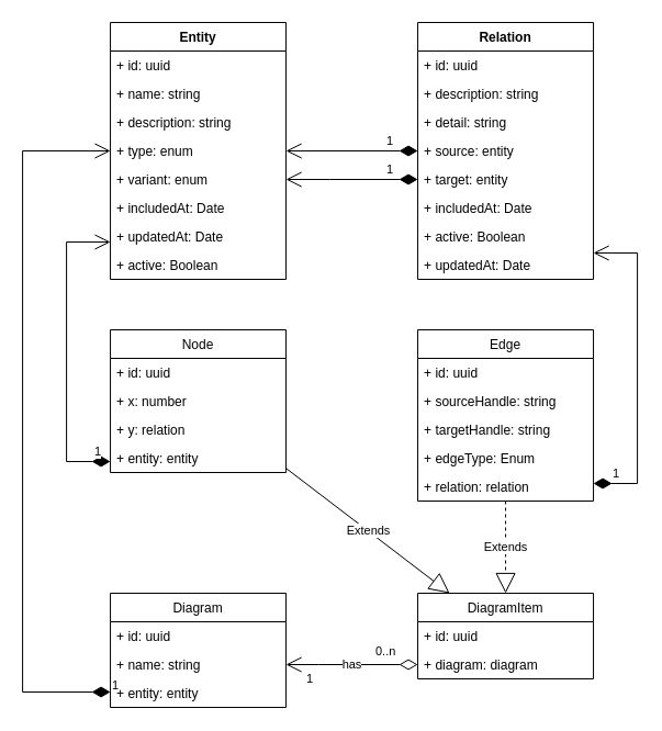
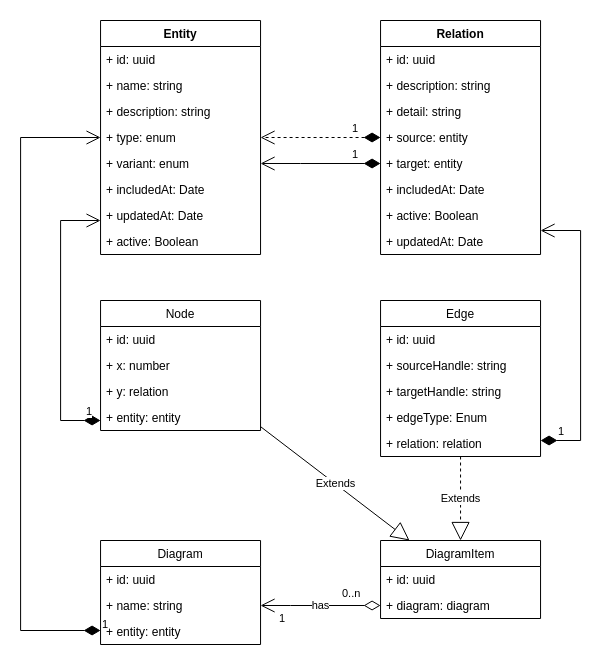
  <mxCell id="0" />
  <mxCell id="1" parent="0" />
  <mxCell id="2" value="Entity" style="swimlane;fontStyle=1;align=center;verticalAlign=top;childLayout=stackLayout;horizontal=1;startSize=26;horizontalStack=0;resizeParent=1;resizeParentMax=0;resizeLast=0;collapsible=1;marginBottom=0;" parent="1" vertex="1"><mxGeometry x="100.06" y="20" width="160" height="234" as="geometry" /></mxCell>
  <mxCell id="3" value="+ id: uuid" style="text;strokeColor=none;fillColor=none;align=left;verticalAlign=top;spacingLeft=4;spacingRight=4;overflow=hidden;rotatable=0;points=[[0,0.5],[1,0.5]];portConstraint=eastwest;" parent="2" vertex="1"><mxGeometry y="26" width="160" height="26" as="geometry" /></mxCell>
  <mxCell id="4" value="+ name: string" style="text;strokeColor=none;fillColor=none;align=left;verticalAlign=top;spacingLeft=4;spacingRight=4;overflow=hidden;rotatable=0;points=[[0,0.5],[1,0.5]];portConstraint=eastwest;" vertex="1" parent="2"><mxGeometry y="52" width="160" height="26" as="geometry" /></mxCell>
  <mxCell id="5" value="+ description: string" style="text;strokeColor=none;fillColor=none;align=left;verticalAlign=top;spacingLeft=4;spacingRight=4;overflow=hidden;rotatable=0;points=[[0,0.5],[1,0.5]];portConstraint=eastwest;" vertex="1" parent="2"><mxGeometry y="78" width="160" height="26" as="geometry" /></mxCell>
  <mxCell id="6" value="+ type: enum" style="text;strokeColor=none;fillColor=none;align=left;verticalAlign=top;spacingLeft=4;spacingRight=4;overflow=hidden;rotatable=0;points=[[0,0.5],[1,0.5]];portConstraint=eastwest;" vertex="1" parent="2"><mxGeometry y="104" width="160" height="26" as="geometry" /></mxCell>
  <mxCell id="7" value="+ variant: enum" style="text;strokeColor=none;fillColor=none;align=left;verticalAlign=top;spacingLeft=4;spacingRight=4;overflow=hidden;rotatable=0;points=[[0,0.5],[1,0.5]];portConstraint=eastwest;" vertex="1" parent="2"><mxGeometry y="130" width="160" height="26" as="geometry" /></mxCell>
  <mxCell id="8" value="+ includedAt: Date" style="text;strokeColor=none;fillColor=none;align=left;verticalAlign=top;spacingLeft=4;spacingRight=4;overflow=hidden;rotatable=0;points=[[0,0.5],[1,0.5]];portConstraint=eastwest;" vertex="1" parent="2"><mxGeometry y="156" width="160" height="26" as="geometry" /></mxCell>
  <mxCell id="9" value="+ updatedAt: Date" style="text;strokeColor=none;fillColor=none;align=left;verticalAlign=top;spacingLeft=4;spacingRight=4;overflow=hidden;rotatable=0;points=[[0,0.5],[1,0.5]];portConstraint=eastwest;" vertex="1" parent="2"><mxGeometry y="182" width="160" height="26" as="geometry" /></mxCell>
  <mxCell id="10" value="+ active: Boolean" style="text;strokeColor=none;fillColor=none;align=left;verticalAlign=top;spacingLeft=4;spacingRight=4;overflow=hidden;rotatable=0;points=[[0,0.5],[1,0.5]];portConstraint=eastwest;" vertex="1" parent="2"><mxGeometry y="208" width="160" height="26" as="geometry" /></mxCell>
  <mxCell id="11" value="Relation" style="swimlane;fontStyle=1;align=center;verticalAlign=top;childLayout=stackLayout;horizontal=1;startSize=26;horizontalStack=0;resizeParent=1;resizeParentMax=0;resizeLast=0;collapsible=1;marginBottom=0;" vertex="1" parent="1"><mxGeometry x="380.06" y="20" width="160" height="234" as="geometry" /></mxCell>
  <mxCell id="12" value="+ id: uuid" style="text;strokeColor=none;fillColor=none;align=left;verticalAlign=top;spacingLeft=4;spacingRight=4;overflow=hidden;rotatable=0;points=[[0,0.5],[1,0.5]];portConstraint=eastwest;" vertex="1" parent="11"><mxGeometry y="26" width="160" height="26" as="geometry" /></mxCell>
  <mxCell id="13" value="+ description: string" style="text;strokeColor=none;fillColor=none;align=left;verticalAlign=top;spacingLeft=4;spacingRight=4;overflow=hidden;rotatable=0;points=[[0,0.5],[1,0.5]];portConstraint=eastwest;" vertex="1" parent="11"><mxGeometry y="52" width="160" height="26" as="geometry" /></mxCell>
  <mxCell id="14" value="+ detail: string" style="text;strokeColor=none;fillColor=none;align=left;verticalAlign=top;spacingLeft=4;spacingRight=4;overflow=hidden;rotatable=0;points=[[0,0.5],[1,0.5]];portConstraint=eastwest;" vertex="1" parent="11"><mxGeometry y="78" width="160" height="26" as="geometry" /></mxCell>
  <mxCell id="15" value="+ source: entity" style="text;strokeColor=none;fillColor=none;align=left;verticalAlign=top;spacingLeft=4;spacingRight=4;overflow=hidden;rotatable=0;points=[[0,0.5],[1,0.5]];portConstraint=eastwest;" vertex="1" parent="11"><mxGeometry y="104" width="160" height="26" as="geometry" /></mxCell>
  <mxCell id="16" value="+ target: entity" style="text;strokeColor=none;fillColor=none;align=left;verticalAlign=top;spacingLeft=4;spacingRight=4;overflow=hidden;rotatable=0;points=[[0,0.5],[1,0.5]];portConstraint=eastwest;" vertex="1" parent="11"><mxGeometry y="130" width="160" height="26" as="geometry" /></mxCell>
  <mxCell id="17" value="+ includedAt: Date" style="text;strokeColor=none;fillColor=none;align=left;verticalAlign=top;spacingLeft=4;spacingRight=4;overflow=hidden;rotatable=0;points=[[0,0.5],[1,0.5]];portConstraint=eastwest;" vertex="1" parent="11"><mxGeometry y="156" width="160" height="26" as="geometry" /></mxCell>
  <mxCell id="18" value="+ active: Boolean" style="text;strokeColor=none;fillColor=none;align=left;verticalAlign=top;spacingLeft=4;spacingRight=4;overflow=hidden;rotatable=0;points=[[0,0.5],[1,0.5]];portConstraint=eastwest;" vertex="1" parent="11"><mxGeometry y="182" width="160" height="26" as="geometry" /></mxCell>
  <mxCell id="19" value="+ updatedAt: Date" style="text;strokeColor=none;fillColor=none;align=left;verticalAlign=top;spacingLeft=4;spacingRight=4;overflow=hidden;rotatable=0;points=[[0,0.5],[1,0.5]];portConstraint=eastwest;" vertex="1" parent="11"><mxGeometry y="208" width="160" height="26" as="geometry" /></mxCell>
- <mxCell id="20" value="1" style="endArrow=open;html=1;endSize=12;startArrow=diamondThin;startSize=14;startFill=1;edgeStyle=orthogonalEdgeStyle;align=left;verticalAlign=bottom;rounded=0;" edge="1" parent="1" source="15" target="2"><mxGeometry x="-0.5" relative="1" as="geometry"><mxPoint x="300.06" y="-70" as="sourcePoint" /><mxPoint x="460.06" y="-70" as="targetPoint" /><mxPoint as="offset" /></mxGeometry></mxCell>
+ <mxCell id="20" value="1" style="endArrow=open;html=1;endSize=12;startArrow=diamondThin;startSize=14;startFill=1;edgeStyle=orthogonalEdgeStyle;align=left;verticalAlign=bottom;rounded=0;dashed=1;" edge="1" parent="1" source="15" target="2"><mxGeometry x="-0.5" relative="1" as="geometry"><mxPoint x="300.06" y="-70" as="sourcePoint" /><mxPoint x="460.06" y="-70" as="targetPoint" /><mxPoint as="offset" /></mxGeometry></mxCell>
  <mxCell id="21" value="1" style="endArrow=open;html=1;endSize=12;startArrow=diamondThin;startSize=14;startFill=1;edgeStyle=orthogonalEdgeStyle;align=left;verticalAlign=bottom;rounded=0;" edge="1" parent="1" source="16" target="2"><mxGeometry x="-0.5" relative="1" as="geometry"><mxPoint x="460.06" y="147" as="sourcePoint" /><mxPoint x="260.06" y="147" as="targetPoint" /><Array as="points"><mxPoint x="300.06" y="163" /><mxPoint x="300.06" y="163" /></Array><mxPoint as="offset" /></mxGeometry></mxCell>
  <mxCell id="22" value="DiagramItem" style="swimlane;fontStyle=0;childLayout=stackLayout;horizontal=1;startSize=26;fillColor=none;horizontalStack=0;resizeParent=1;resizeParentMax=0;resizeLast=0;collapsible=1;marginBottom=0;" vertex="1" parent="1"><mxGeometry x="380.06" y="540" width="160" height="78" as="geometry" /></mxCell>
  <mxCell id="23" value="+ id: uuid" style="text;strokeColor=none;fillColor=none;align=left;verticalAlign=top;spacingLeft=4;spacingRight=4;overflow=hidden;rotatable=0;points=[[0,0.5],[1,0.5]];portConstraint=eastwest;" vertex="1" parent="22"><mxGeometry y="26" width="160" height="26" as="geometry" /></mxCell>
  <mxCell id="24" value="+ diagram: diagram" style="text;strokeColor=none;fillColor=none;align=left;verticalAlign=top;spacingLeft=4;spacingRight=4;overflow=hidden;rotatable=0;points=[[0,0.5],[1,0.5]];portConstraint=eastwest;" vertex="1" parent="22"><mxGeometry y="52" width="160" height="26" as="geometry" /></mxCell>
  <mxCell id="25" value="Node" style="swimlane;fontStyle=0;childLayout=stackLayout;horizontal=1;startSize=26;fillColor=none;horizontalStack=0;resizeParent=1;resizeParentMax=0;resizeLast=0;collapsible=1;marginBottom=0;" vertex="1" parent="1"><mxGeometry x="100.06" y="300" width="160" height="130" as="geometry" /></mxCell>
  <mxCell id="26" value="+ id: uuid" style="text;strokeColor=none;fillColor=none;align=left;verticalAlign=top;spacingLeft=4;spacingRight=4;overflow=hidden;rotatable=0;points=[[0,0.5],[1,0.5]];portConstraint=eastwest;" vertex="1" parent="25"><mxGeometry y="26" width="160" height="26" as="geometry" /></mxCell>
  <mxCell id="27" value="+ x: number" style="text;strokeColor=none;fillColor=none;align=left;verticalAlign=top;spacingLeft=4;spacingRight=4;overflow=hidden;rotatable=0;points=[[0,0.5],[1,0.5]];portConstraint=eastwest;" vertex="1" parent="25"><mxGeometry y="52" width="160" height="26" as="geometry" /></mxCell>
  <mxCell id="28" value="+ y: relation" style="text;strokeColor=none;fillColor=none;align=left;verticalAlign=top;spacingLeft=4;spacingRight=4;overflow=hidden;rotatable=0;points=[[0,0.5],[1,0.5]];portConstraint=eastwest;" vertex="1" parent="25"><mxGeometry y="78" width="160" height="26" as="geometry" /></mxCell>
  <mxCell id="29" value="+ entity: entity" style="text;strokeColor=none;fillColor=none;align=left;verticalAlign=top;spacingLeft=4;spacingRight=4;overflow=hidden;rotatable=0;points=[[0,0.5],[1,0.5]];portConstraint=eastwest;" vertex="1" parent="25"><mxGeometry y="104" width="160" height="26" as="geometry" /></mxCell>
  <mxCell id="30" value="Edge" style="swimlane;fontStyle=0;childLayout=stackLayout;horizontal=1;startSize=26;fillColor=none;horizontalStack=0;resizeParent=1;resizeParentMax=0;resizeLast=0;collapsible=1;marginBottom=0;" vertex="1" parent="1"><mxGeometry x="380.06" y="300" width="160" height="156" as="geometry" /></mxCell>
  <mxCell id="31" value="+ id: uuid" style="text;strokeColor=none;fillColor=none;align=left;verticalAlign=top;spacingLeft=4;spacingRight=4;overflow=hidden;rotatable=0;points=[[0,0.5],[1,0.5]];portConstraint=eastwest;" vertex="1" parent="30"><mxGeometry y="26" width="160" height="26" as="geometry" /></mxCell>
  <mxCell id="32" value="+ sourceHandle: string" style="text;strokeColor=none;fillColor=none;align=left;verticalAlign=top;spacingLeft=4;spacingRight=4;overflow=hidden;rotatable=0;points=[[0,0.5],[1,0.5]];portConstraint=eastwest;" vertex="1" parent="30"><mxGeometry y="52" width="160" height="26" as="geometry" /></mxCell>
  <mxCell id="33" value="+ targetHandle: string" style="text;strokeColor=none;fillColor=none;align=left;verticalAlign=top;spacingLeft=4;spacingRight=4;overflow=hidden;rotatable=0;points=[[0,0.5],[1,0.5]];portConstraint=eastwest;" vertex="1" parent="30"><mxGeometry y="78" width="160" height="26" as="geometry" /></mxCell>
  <mxCell id="34" value="+ edgeType: Enum" style="text;strokeColor=none;fillColor=none;align=left;verticalAlign=top;spacingLeft=4;spacingRight=4;overflow=hidden;rotatable=0;points=[[0,0.5],[1,0.5]];portConstraint=eastwest;" vertex="1" parent="30"><mxGeometry y="104" width="160" height="26" as="geometry" /></mxCell>
  <mxCell id="35" value="+ relation: relation" style="text;strokeColor=none;fillColor=none;align=left;verticalAlign=top;spacingLeft=4;spacingRight=4;overflow=hidden;rotatable=0;points=[[0,0.5],[1,0.5]];portConstraint=eastwest;" vertex="1" parent="30"><mxGeometry y="130" width="160" height="26" as="geometry" /></mxCell>
  <mxCell id="36" value="Extends" style="endArrow=block;endSize=16;endFill=0;html=1;rounded=0;" edge="1" parent="1" source="25" target="22"><mxGeometry width="160" relative="1" as="geometry"><mxPoint x="180.06" y="330" as="sourcePoint" /><mxPoint x="60.06" y="490" as="targetPoint" /></mxGeometry></mxCell>
  <mxCell id="37" value="Extends" style="endArrow=block;endSize=16;endFill=0;html=1;rounded=0;dashed=1;" edge="1" parent="1" source="30" target="22"><mxGeometry width="160" relative="1" as="geometry"><mxPoint x="211.797" y="434" as="sourcePoint" /><mxPoint x="270.389" y="530" as="targetPoint" /></mxGeometry></mxCell>
  <mxCell id="38" value="Diagram" style="swimlane;fontStyle=0;childLayout=stackLayout;horizontal=1;startSize=26;fillColor=none;horizontalStack=0;resizeParent=1;resizeParentMax=0;resizeLast=0;collapsible=1;marginBottom=0;" vertex="1" parent="1"><mxGeometry x="100.06" y="540" width="160" height="104" as="geometry" /></mxCell>
  <mxCell id="39" value="+ id: uuid" style="text;strokeColor=none;fillColor=none;align=left;verticalAlign=top;spacingLeft=4;spacingRight=4;overflow=hidden;rotatable=0;points=[[0,0.5],[1,0.5]];portConstraint=eastwest;" vertex="1" parent="38"><mxGeometry y="26" width="160" height="26" as="geometry" /></mxCell>
  <mxCell id="40" value="+ name: string" style="text;strokeColor=none;fillColor=none;align=left;verticalAlign=top;spacingLeft=4;spacingRight=4;overflow=hidden;rotatable=0;points=[[0,0.5],[1,0.5]];portConstraint=eastwest;" vertex="1" parent="38"><mxGeometry y="52" width="160" height="26" as="geometry" /></mxCell>
  <mxCell id="41" value="+ entity: entity" style="text;strokeColor=none;fillColor=none;align=left;verticalAlign=top;spacingLeft=4;spacingRight=4;overflow=hidden;rotatable=0;points=[[0,0.5],[1,0.5]];portConstraint=eastwest;" vertex="1" parent="38"><mxGeometry y="78" width="160" height="26" as="geometry" /></mxCell>
  <mxCell id="42" value="has" style="endArrow=open;html=1;endSize=12;startArrow=diamondThin;startSize=14;startFill=0;edgeStyle=orthogonalEdgeStyle;rounded=0;" edge="1" parent="1" source="24" target="38"><mxGeometry relative="1" as="geometry"><mxPoint x="320.06" y="540" as="sourcePoint" /><mxPoint x="480.06" y="540" as="targetPoint" /><Array as="points"><mxPoint x="290.06" y="605" /><mxPoint x="290.06" y="605" /></Array></mxGeometry></mxCell>
  <mxCell id="43" value="0..n" style="edgeLabel;resizable=0;html=1;align=left;verticalAlign=top;" connectable="0" vertex="1" parent="42"><mxGeometry x="-1" relative="1" as="geometry"><mxPoint x="-40" y="-25" as="offset" /></mxGeometry></mxCell>
  <mxCell id="44" value="1" style="edgeLabel;resizable=0;html=1;align=right;verticalAlign=top;" connectable="0" vertex="1" parent="42"><mxGeometry x="1" relative="1" as="geometry"><mxPoint x="25" as="offset" /></mxGeometry></mxCell>
  <mxCell id="45" value="1" style="endArrow=open;html=1;endSize=12;startArrow=diamondThin;startSize=14;startFill=1;edgeStyle=orthogonalEdgeStyle;align=left;verticalAlign=bottom;rounded=0;" edge="1" parent="1" source="41" target="2"><mxGeometry x="-1" y="3" relative="1" as="geometry"><mxPoint x="60.06" y="400" as="sourcePoint" /><mxPoint x="220.06" y="400" as="targetPoint" /><Array as="points"><mxPoint x="20.06" y="630" /><mxPoint x="20.06" y="137" /></Array></mxGeometry></mxCell>
  <mxCell id="46" value="1" style="endArrow=open;html=1;endSize=12;startArrow=diamondThin;startSize=14;startFill=1;edgeStyle=orthogonalEdgeStyle;align=left;verticalAlign=bottom;rounded=0;" edge="1" parent="1" source="29" target="2"><mxGeometry x="-0.888" relative="1" as="geometry"><mxPoint x="-59.94" y="654" as="sourcePoint" /><mxPoint x="100.06" y="147" as="targetPoint" /><Array as="points"><mxPoint x="60.06" y="420" /><mxPoint x="60.06" y="220" /></Array><mxPoint as="offset" /></mxGeometry></mxCell>
  <mxCell id="47" value="1" style="endArrow=open;html=1;endSize=12;startArrow=diamondThin;startSize=14;startFill=1;edgeStyle=orthogonalEdgeStyle;align=left;verticalAlign=bottom;rounded=0;" edge="1" parent="1" source="35" target="11"><mxGeometry x="-0.888" relative="1" as="geometry"><mxPoint x="100.06" y="447.034" as="sourcePoint" /><mxPoint x="100.06" y="230" as="targetPoint" /><Array as="points"><mxPoint x="580.06" y="440" /><mxPoint x="580.06" y="230" /></Array><mxPoint as="offset" /></mxGeometry></mxCell>
